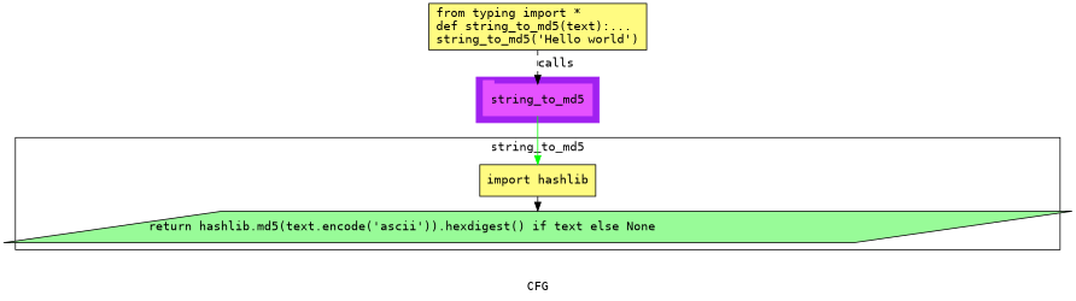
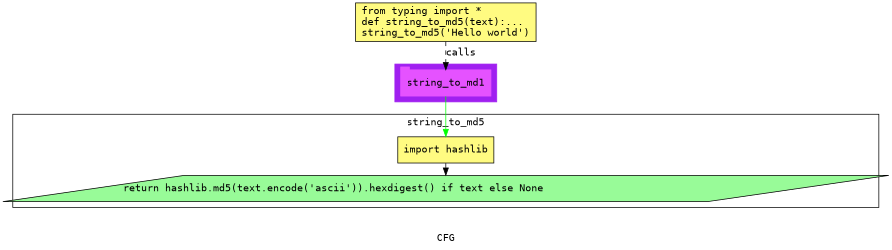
  digraph {
    compound=True
    fontname="DejaVu Sans Mono"
    label=CFG
    pack=False
    rankdir=TB
    ranksep=0.02
    node [fontname="DejaVu Sans Mono" shape=rectangle style="filled,solid" fillcolor="#FFFB81"]
    edge [fontname="DejaVu Sans Mono"]
-   n1 [color="#E552FF" height=0.5 label=string_to_md5 linenum="[6]" shape=tab style=filled width=1.7222 fillcolor=""]
+   n1 [color="#E552FF" height=0.5 label=string_to_md1 linenum="[6]" shape=tab style=filled width=1.7222 fillcolor=""]
    n2 [height=0.5 label="import hashlib\l" linenum="[3]" width=1.8333]
    n3 [fillcolor="#98fb98" height=0.5 label="return hashlib.md5(text.encode('ascii')).hexdigest() if text else None\l" linenum="[4]" shape=parallelogram width=15.723]
    n4 [height=0.73611 label="from typing import *\ldef string_to_md5(text):...\lstring_to_md5('Hello world')\l" linenum="[1]" width=3.4444]
    subgraph cluster_1 {
      color=purple
      compound=true
      label=""
      shape=tab
      style=filled
      n1
    }
    subgraph cluster_2 {
      label=string_to_md5
      n2
      n3
    }
    n1 -> n2 [color=green]
    n2 -> n3 [color=black]
    n4 -> n1 [label=calls style=dashed]
  }
